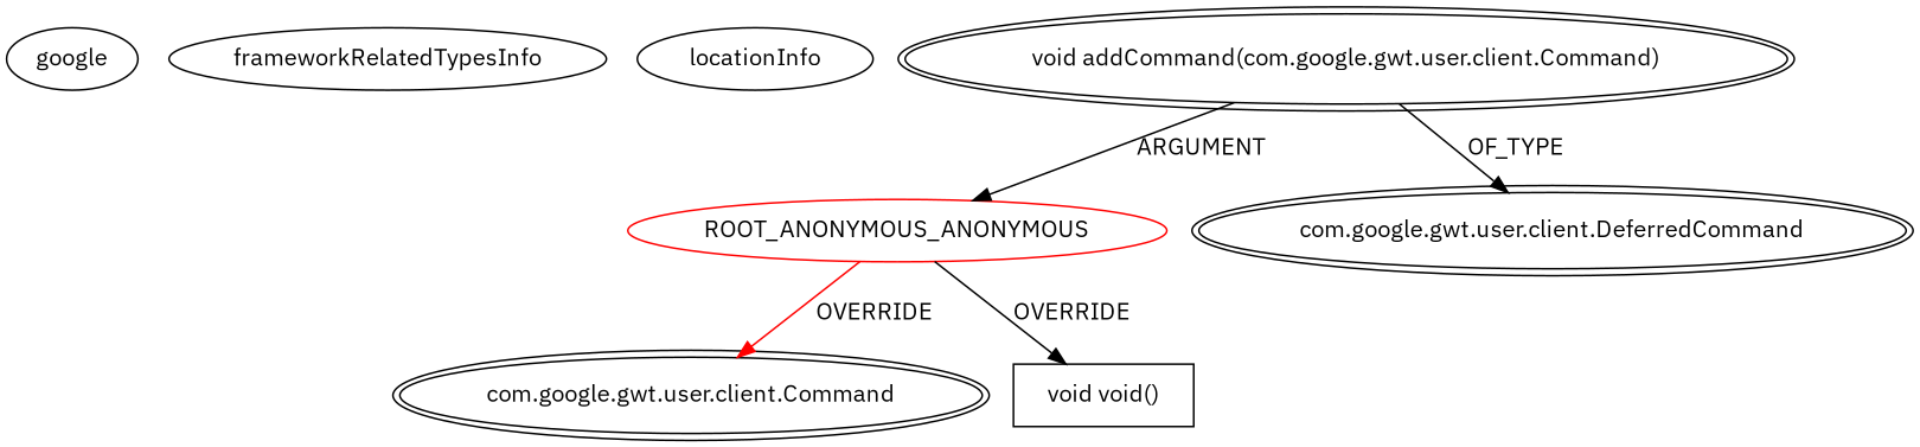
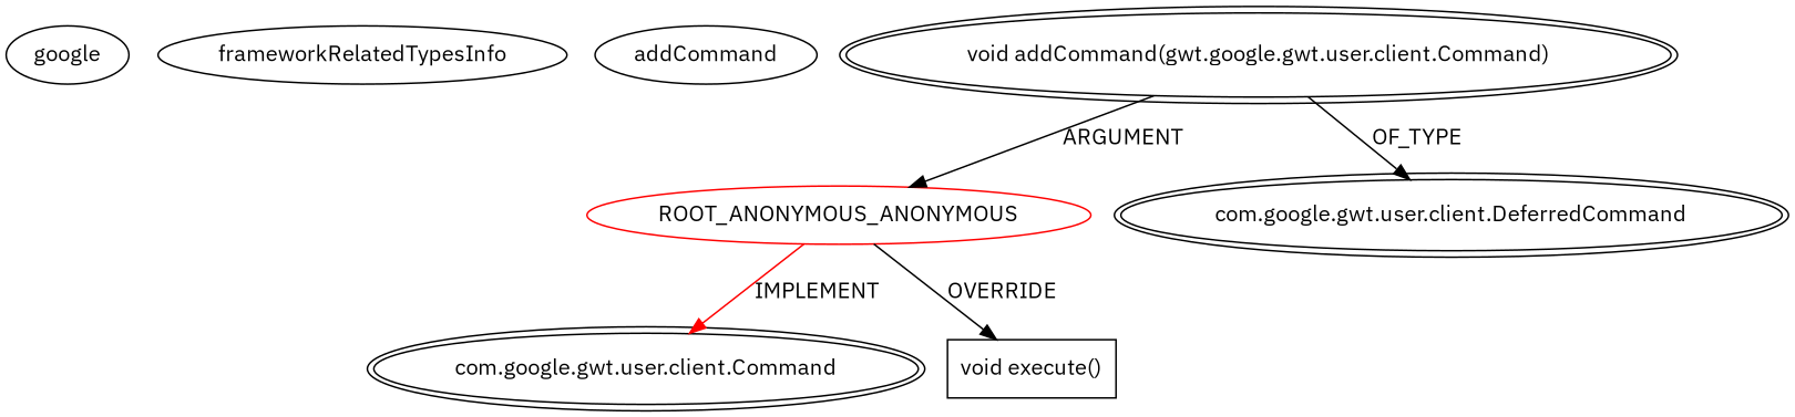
  digraph {
    fontname="IBM Plex Sans"
    node [fontname="IBM Plex Sans"]
    edge [fontname="IBM Plex Sans"]
    n1 [category=extension_graph graphId=2951 isAnonymous=true label=google possibleRelation=false]
    frameworkRelatedTypesInfo [0="com.google.gwt.user.client.Command"]
-   locationInfo [contextSignature="void testFinish()" filePath="/hmiguellima-ugat/ugat-master/src/org/ucp/gwt/util/AsyncManager.java" graphId=2951 projectName="hmiguellima-ugat"]
+   locationInfo [contextSignature="void testFinish()" filePath="/hmiguellima-ugat/ugat-master/src/org/ucp/gwt/util/AsyncManager.java" graphId=2951 projectName="hmiguellima-ugat" label=addCommand]
    n4 [color=red isFrameworkType=false label=ROOT_ANONYMOUS_ANONYMOUS vertexType=ROOT_ANONYMOUS_DECLARATION]
    n5 [isFrameworkType=true label="com.google.gwt.user.client.Command" peripheries=2 vertexType=FRAMEWORK_INTERFACE_TYPE]
-   n6 [isFrameworkType=false label="void void()" shape=box vertexType=OVERRIDING_METHOD_DECLARATION]
-   n7 [isFrameworkType=true label="void addCommand(com.google.gwt.user.client.Command)" peripheries=2 vertexType=OUTSIDE_CALL]
+   n6 [isFrameworkType=false label="void execute()" shape=box vertexType=OVERRIDING_METHOD_DECLARATION]
+   n7 [isFrameworkType=true label="void addCommand(gwt.google.gwt.user.client.Command)" peripheries=2 vertexType=OUTSIDE_CALL]
    n8 [isFrameworkType=true label="com.google.gwt.user.client.DeferredCommand" peripheries=2 vertexType=FRAMEWORK_CLASS_TYPE]
-   n4 -> n5 [color=red label=OVERRIDE]
+   n4 -> n5 [color=red label=IMPLEMENT]
    n4 -> n6 [label=OVERRIDE]
    n7 -> n4 [label=ARGUMENT]
    n7 -> n8 [label=OF_TYPE]
  }
